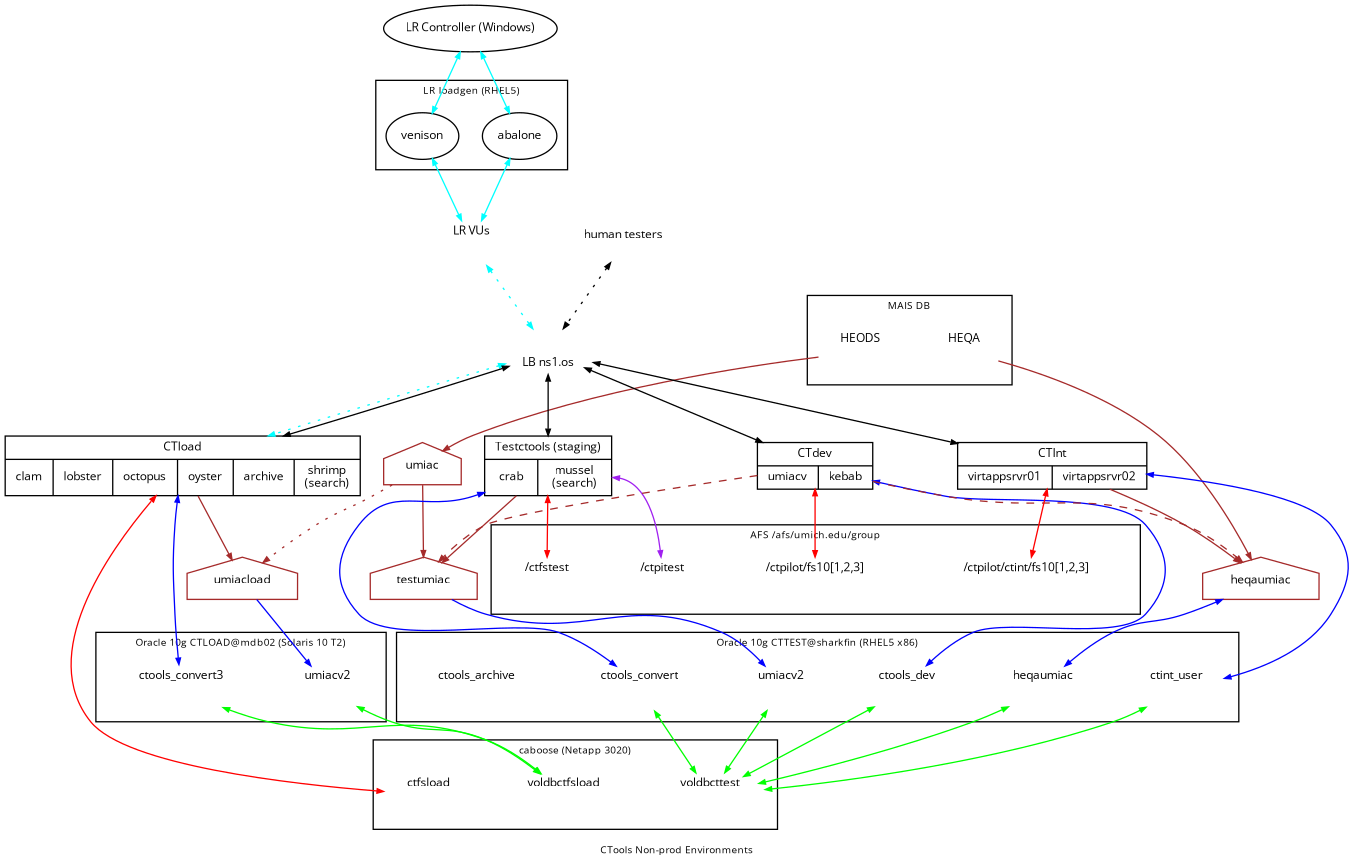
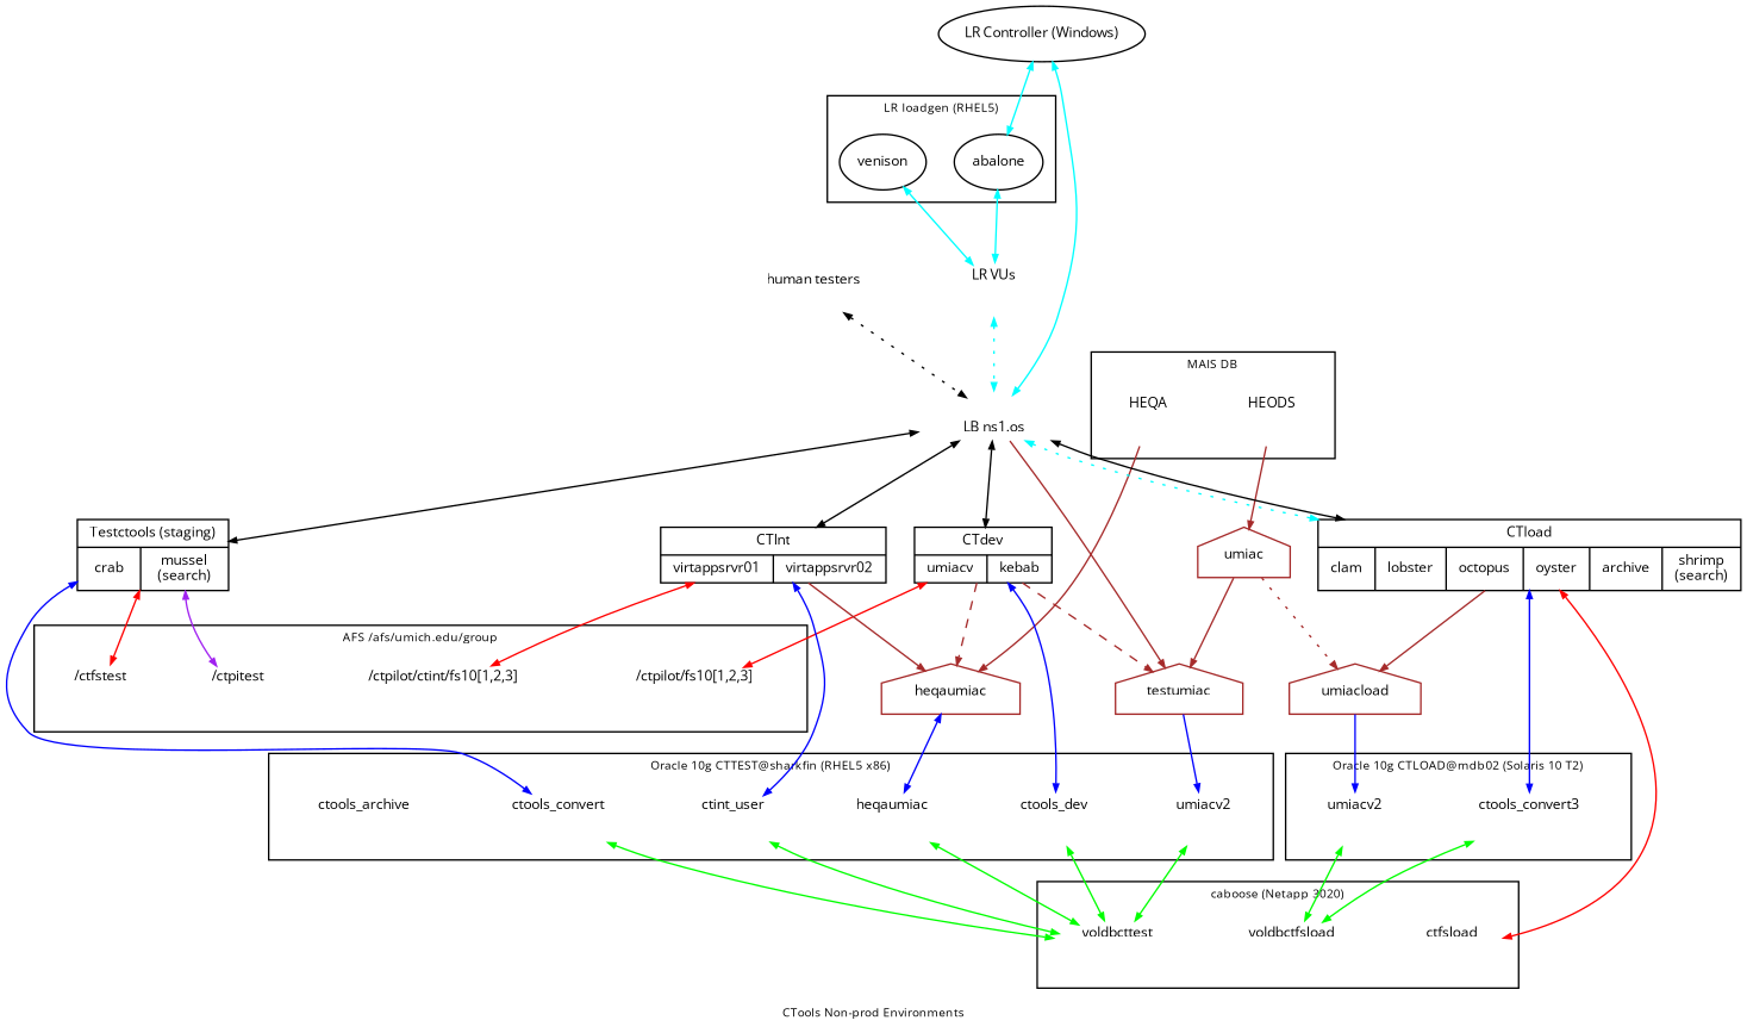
  digraph {
    comound=true
    fontname="Open Sans"
    fontsize=8
    label="CTools Non-prod Environments"
    ranksep=0.65
    node [fontname="Open Sans" fontsize=9 labelloc=t shape=oval penwidth=0]
    edge [arrowsize=0.5 color=brown dir=both fontname="Open Sans"]
    abalone [labelloc=c penwidth=""]
    venison [labelloc=c penwidth=""]
    HEQA
    HEODS
    n5 [label="/ctfstest"]
    n6 [label="/ctpitest"]
    n7 [label="/ctpilot/fs10[1,2,3]"]
    n8 [label="/ctpilot/ctint/fs10[1,2,3]"]
    ctfsload
    voldbctfsload
    voldbcttest
    n12 [label=ctools_convert]
    n13 [label=umiacv2]
    n14 [label=ctools_dev]
    n15 [label=heqaumiac]
    n16 [label=ctint_user]
    n17 [label=ctools_archive]
    n18 [label=ctools_convert3]
    n19 [label=umiacv2]
    n20 [label="LR VUs"]
    heqaumiac [color=brown labelloc=c shape=house penwidth=""]
    umiac [color=brown labelloc=c shape=house penwidth=""]
    n23 [label="human testers" shape=house]
-   n24 [label="LB ns1.os" labelloc=b]
+   n24 [label="LB ns1.os" labelloc=b shape=house]
    n25 [label="{CTload|{clam|lobster|octopus|oyster|archive|shrimp\n(search)}}" labelloc=c shape=record penwidth=""]
    n26 [label="{Testctools (staging)|{<crab> crab|<sstest> mussel\n(search)}}" labelloc=c shape=record penwidth=""]
    n27 [label="{CTdev|{umiacv|kebab}}" labelloc=c shape=record penwidth=""]
    n28 [label="{CTInt|{virtappsrvr01|virtappsrvr02}}" labelloc=c shape=record penwidth=""]
    umiacload [color=brown labelloc=c shape=house penwidth=""]
    testumiac [color=brown labelloc=c shape=house penwidth=""]
    n31 [label="LR Controller (Windows)" labelloc=c penwidth=""]
    subgraph cluster_1 {
      label="LR loadgen (RHEL5)"
      rank=same
      abalone
      venison
    }
    subgraph cluster_2 {
      label="MAIS DB"
      rank=same
      HEQA
      HEODS
    }
    subgraph cluster_3 {
      label="AFS /afs/umich.edu/group"
      rank=same
      n5
      n6
      n7
      n8
    }
    subgraph cluster_4 {
      label="caboose (Netapp 3020)"
      rank=same
      ctfsload
      voldbctfsload
      voldbcttest
    }
    subgraph cluster_5 {
      label="Oracle 10g CTTEST@sharkfin (RHEL5 x86)"
      rank=same
      n12
      n13
      n14
      n15
      n16
      n17
    }
    subgraph cluster_6 {
      label="Oracle 10g CTLOAD@mdb02 (Solaris 10 T2)"
      rank=same
      n18
      n19
    }
    abalone -> n20 [color=cyan]
    venison -> n20 [color=cyan]
    HEQA -> heqaumiac [dir=right]
    HEODS -> umiac [dir=right]
    n12 -> voldbcttest [color=green]
    n13 -> voldbcttest [color=green]
    n14 -> voldbcttest [color=green]
    n15 -> voldbcttest [color=green]
    n16 -> voldbcttest [color=green]
    n18 -> voldbctfsload [color=green]
    n19 -> voldbctfsload [color=green]
    n20 -> n24 [color=cyan style=dotted]
    heqaumiac -> n15 [color=blue]
    umiac -> umiacload [dir=right style=dotted]
    umiac -> testumiac [dir=right]
    n23 -> n24 [color=black style=dotted]
    n24 -> n25 [color=cyan style=dotted]
    n24 -> n25 [color=black]
    n24 -> n26 [color=black]
    n24 -> n27 [color=black]
    n24 -> n28 [color=black]
    n25 -> ctfsload [color=red]
    n25 -> n18 [color=blue]
    n25 -> umiacload [dir=left]
    n26 -> n5 [color=red]
    n26 -> n6 [color=purple tailport=sstest]
    n26 -> n12 [color=blue]
-   n26 -> testumiac [dir=left]
+   n24 -> testumiac [dir=left]
    n27 -> n7 [color=red]
    n27 -> n14 [color=blue]
    n27 -> heqaumiac [dir=left style=dashed]
    n27 -> testumiac [dir=left style=dashed]
    n28 -> n8 [color=red]
    n28 -> n16 [color=blue]
    n28 -> heqaumiac [dir=left]
    umiacload -> n19 [color=blue dir=left]
    testumiac -> n13 [color=blue dir=left]
    n31 -> abalone [color=cyan]
-   n31 -> venison [color=cyan]
+   n31 -> n24 [color=cyan]
  }
